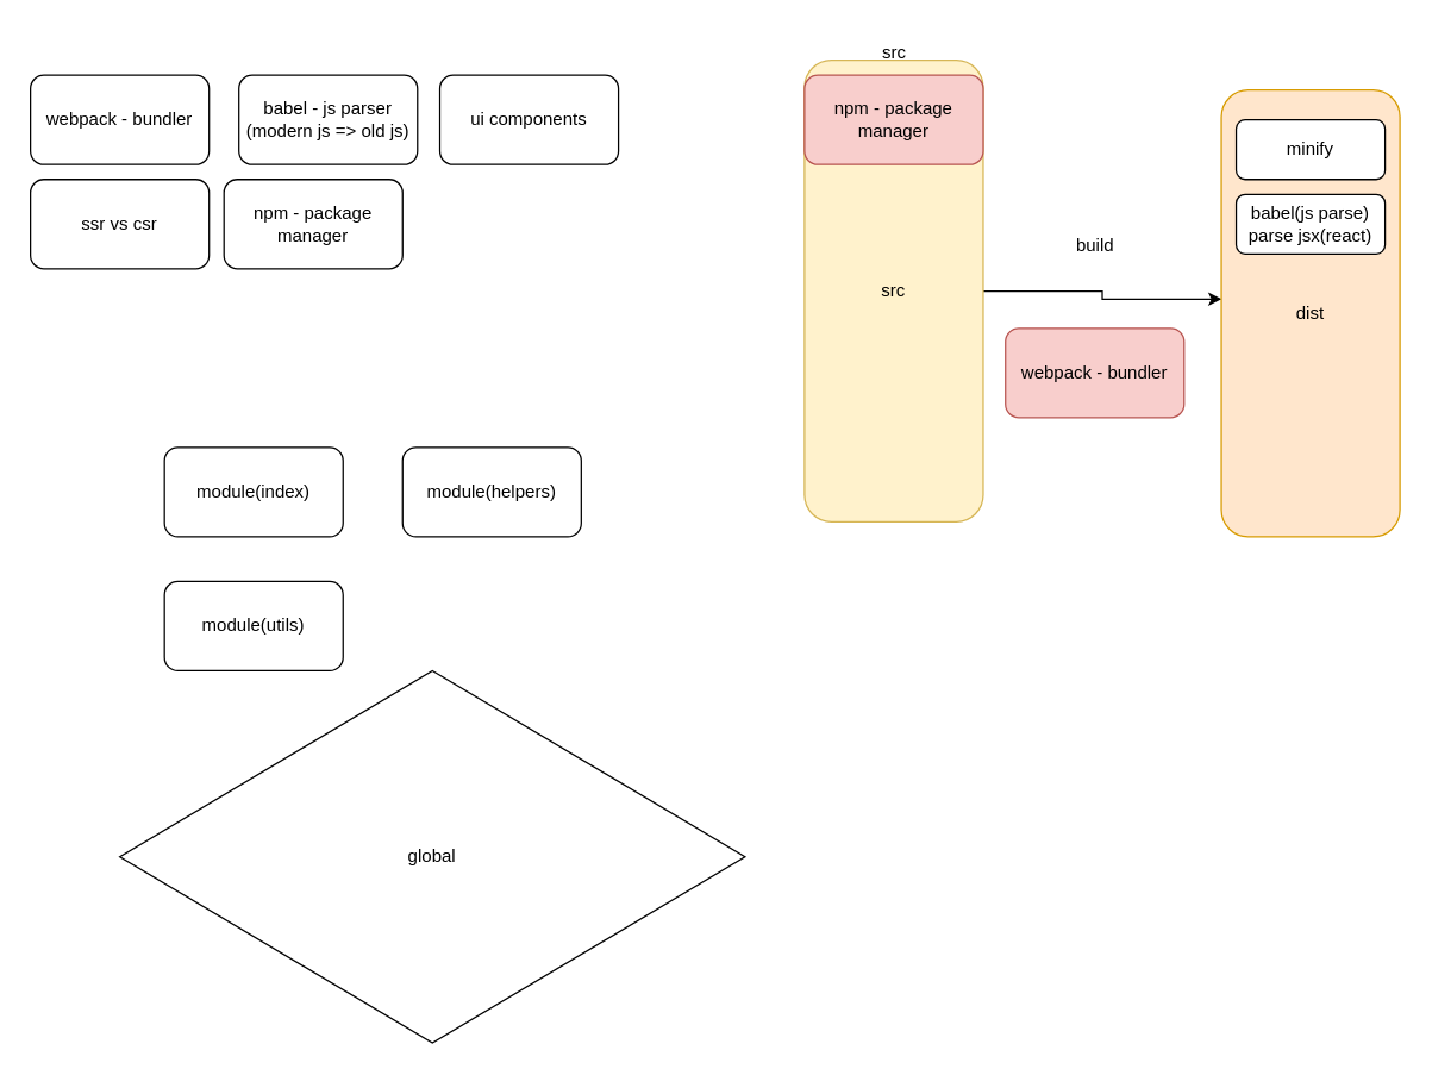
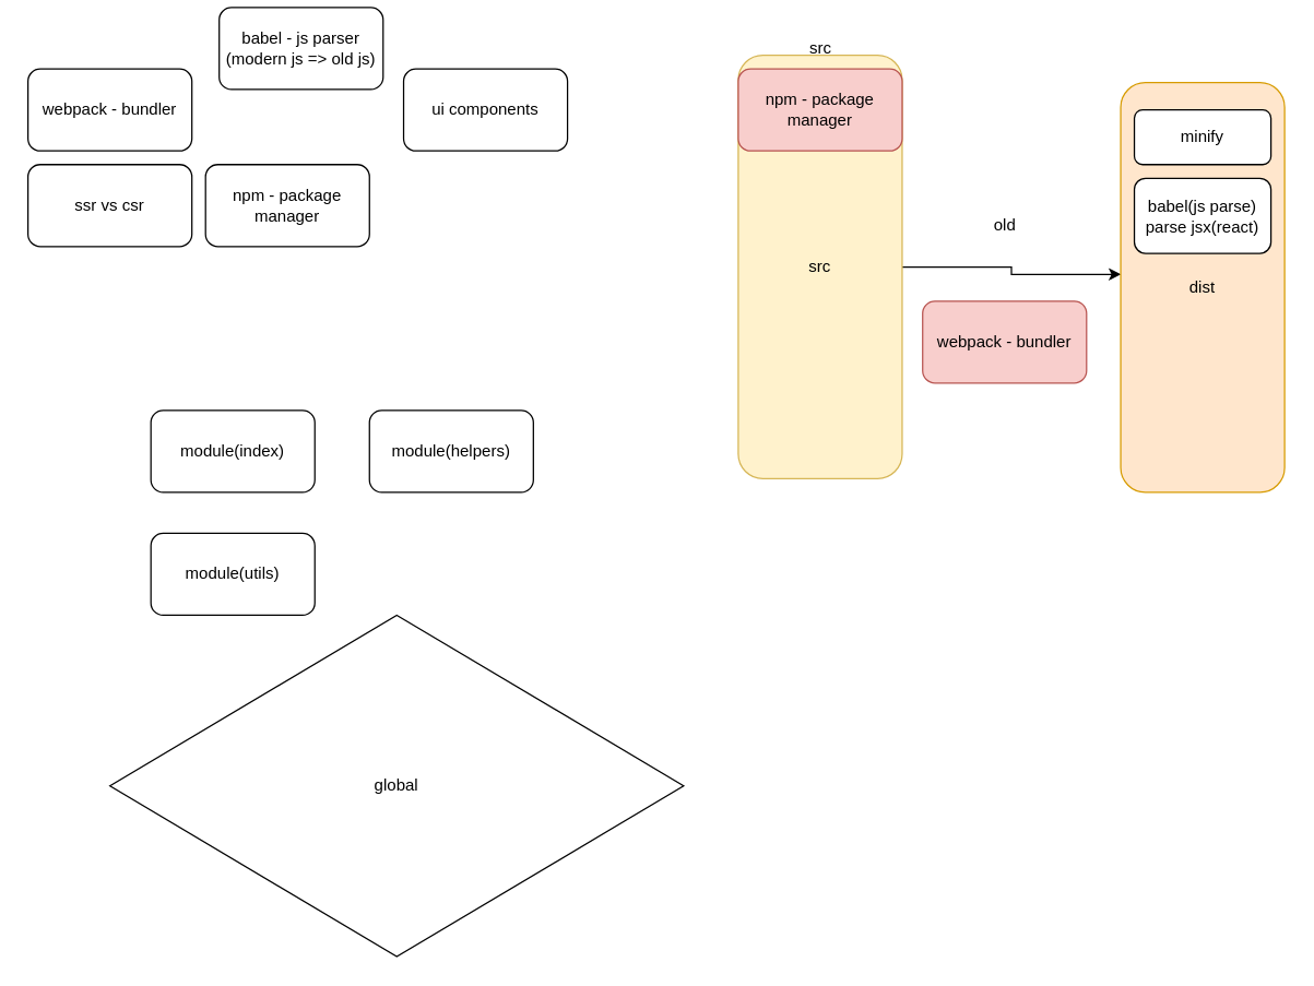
  <mxCell id="0" />
  <mxCell id="1" parent="0" />
  <mxCell id="2" value="webpack - bundler" style="rounded=1;whiteSpace=wrap;html=1;" vertex="1" parent="1"><mxGeometry x="20" y="50" width="120" height="60" as="geometry" /></mxCell>
- <mxCell id="3" value="babel - js parser (modern js =&amp;gt; old js)" style="rounded=1;whiteSpace=wrap;html=1;" vertex="1" parent="1"><mxGeometry x="160" y="50" width="120" height="60" as="geometry" /></mxCell>
+ <mxCell id="3" value="babel - js parser (modern js =&amp;gt; old js)" style="rounded=1;whiteSpace=wrap;html=1;" vertex="1" parent="1"><mxGeometry x="160" y="5" width="120" height="60" as="geometry" /></mxCell>
  <mxCell id="4" value="ui components" style="rounded=1;whiteSpace=wrap;html=1;" vertex="1" parent="1"><mxGeometry x="295" y="50" width="120" height="60" as="geometry" /></mxCell>
  <mxCell id="5" value="ssr vs csr&lt;br&gt;" style="rounded=1;whiteSpace=wrap;html=1;" vertex="1" parent="1"><mxGeometry x="20" y="120" width="120" height="60" as="geometry" /></mxCell>
  <mxCell id="6" value="global" style="rhombus;whiteSpace=wrap;html=1;" vertex="1" parent="1"><mxGeometry x="80" y="450" width="420" height="250" as="geometry" /></mxCell>
  <mxCell id="7" value="module(index)" style="rounded=1;whiteSpace=wrap;html=1;" vertex="1" parent="1"><mxGeometry x="110" y="300" width="120" height="60" as="geometry" /></mxCell>
  <mxCell id="8" value="module(helpers)" style="rounded=1;whiteSpace=wrap;html=1;" vertex="1" parent="1"><mxGeometry x="270" y="300" width="120" height="60" as="geometry" /></mxCell>
  <mxCell id="9" value="module(utils)" style="rounded=1;whiteSpace=wrap;html=1;" vertex="1" parent="1"><mxGeometry x="110" y="390" width="120" height="60" as="geometry" /></mxCell>
  <mxCell id="10" style="edgeStyle=orthogonalEdgeStyle;rounded=0;orthogonalLoop=1;jettySize=auto;html=1;entryX=0.002;entryY=0.468;entryDx=0;entryDy=0;entryPerimeter=0;" edge="1" parent="1" source="11" target="12"><mxGeometry relative="1" as="geometry" /></mxCell>
  <mxCell id="11" value="src" style="rounded=1;whiteSpace=wrap;html=1;fillColor=#fff2cc;strokeColor=#d6b656;" vertex="1" parent="1"><mxGeometry x="540" y="40" width="120" height="310" as="geometry" /></mxCell>
  <mxCell id="12" value="dist" style="rounded=1;whiteSpace=wrap;html=1;fillColor=#ffe6cc;strokeColor=#d79b00;" vertex="1" parent="1"><mxGeometry x="820" y="60" width="120" height="300" as="geometry" /></mxCell>
  <mxCell id="13" value="src" style="text;html=1;align=center;verticalAlign=middle;resizable=0;points=[];autosize=1;strokeColor=none;fillColor=none;" vertex="1" parent="1"><mxGeometry x="580" y="20" width="40" height="30" as="geometry" /></mxCell>
  <mxCell id="14" value="minify" style="rounded=1;whiteSpace=wrap;html=1;" vertex="1" parent="1"><mxGeometry x="830" y="80" width="100" height="40" as="geometry" /></mxCell>
- <mxCell id="15" value="babel(js parse) parse jsx(react)&lt;br&gt;" style="rounded=1;whiteSpace=wrap;html=1;" vertex="1" parent="1"><mxGeometry x="830" y="130" width="100" height="40" as="geometry" /></mxCell>
+ <mxCell id="15" value="babel(js parse) parse jsx(react)&lt;br&gt;" style="rounded=1;whiteSpace=wrap;html=1;" vertex="1" parent="1"><mxGeometry x="830" y="130" width="100" height="55" as="geometry" /></mxCell>
  <mxCell id="16" value="webpack - bundler" style="rounded=1;whiteSpace=wrap;html=1;fillColor=#f8cecc;strokeColor=#b85450;" vertex="1" parent="1"><mxGeometry x="675" y="220" width="120" height="60" as="geometry" /></mxCell>
  <mxCell id="17" value="npm - package manager" style="rounded=1;whiteSpace=wrap;html=1;" vertex="1" parent="1"><mxGeometry x="150" y="120" width="120" height="60" as="geometry" /></mxCell>
- <mxCell id="18" value="build&lt;br&gt;" style="text;html=1;align=center;verticalAlign=middle;resizable=0;points=[];autosize=1;strokeColor=none;fillColor=none;" vertex="1" parent="1"><mxGeometry x="710" y="150" width="50" height="30" as="geometry" /></mxCell>
+ <mxCell id="18" value="old&lt;br&gt;" style="text;html=1;align=center;verticalAlign=middle;resizable=0;points=[];autosize=1;strokeColor=none;fillColor=none;" vertex="1" parent="1"><mxGeometry x="710" y="150" width="50" height="30" as="geometry" /></mxCell>
  <mxCell id="19" value="npm - package manager" style="rounded=1;whiteSpace=wrap;html=1;fillColor=#f8cecc;strokeColor=#b85450;" vertex="1" parent="1"><mxGeometry x="540" y="50" width="120" height="60" as="geometry" /></mxCell>
